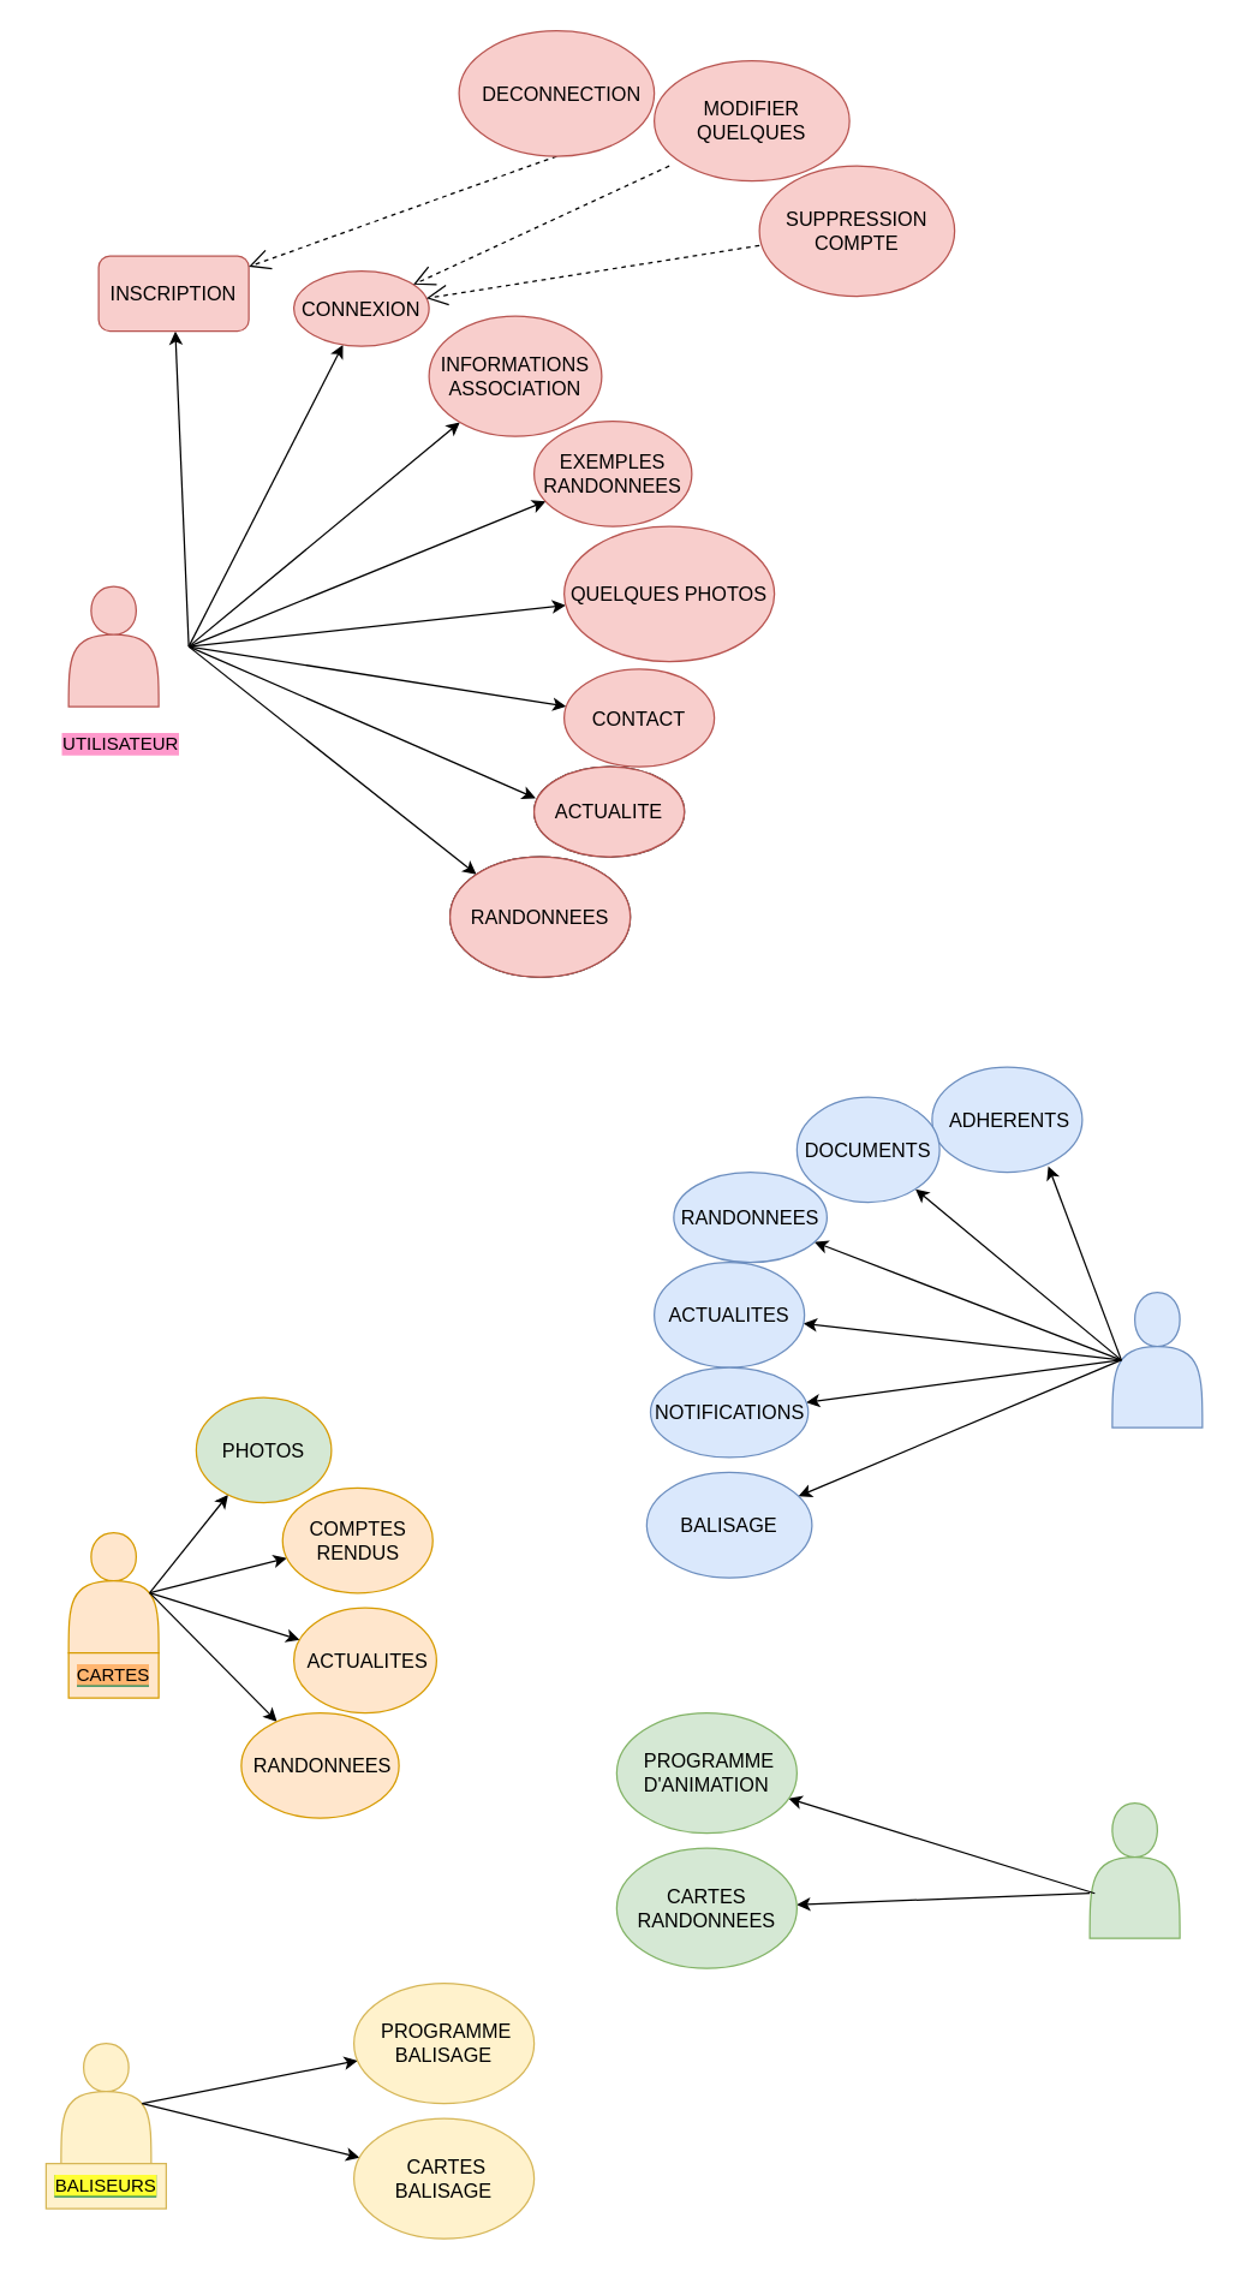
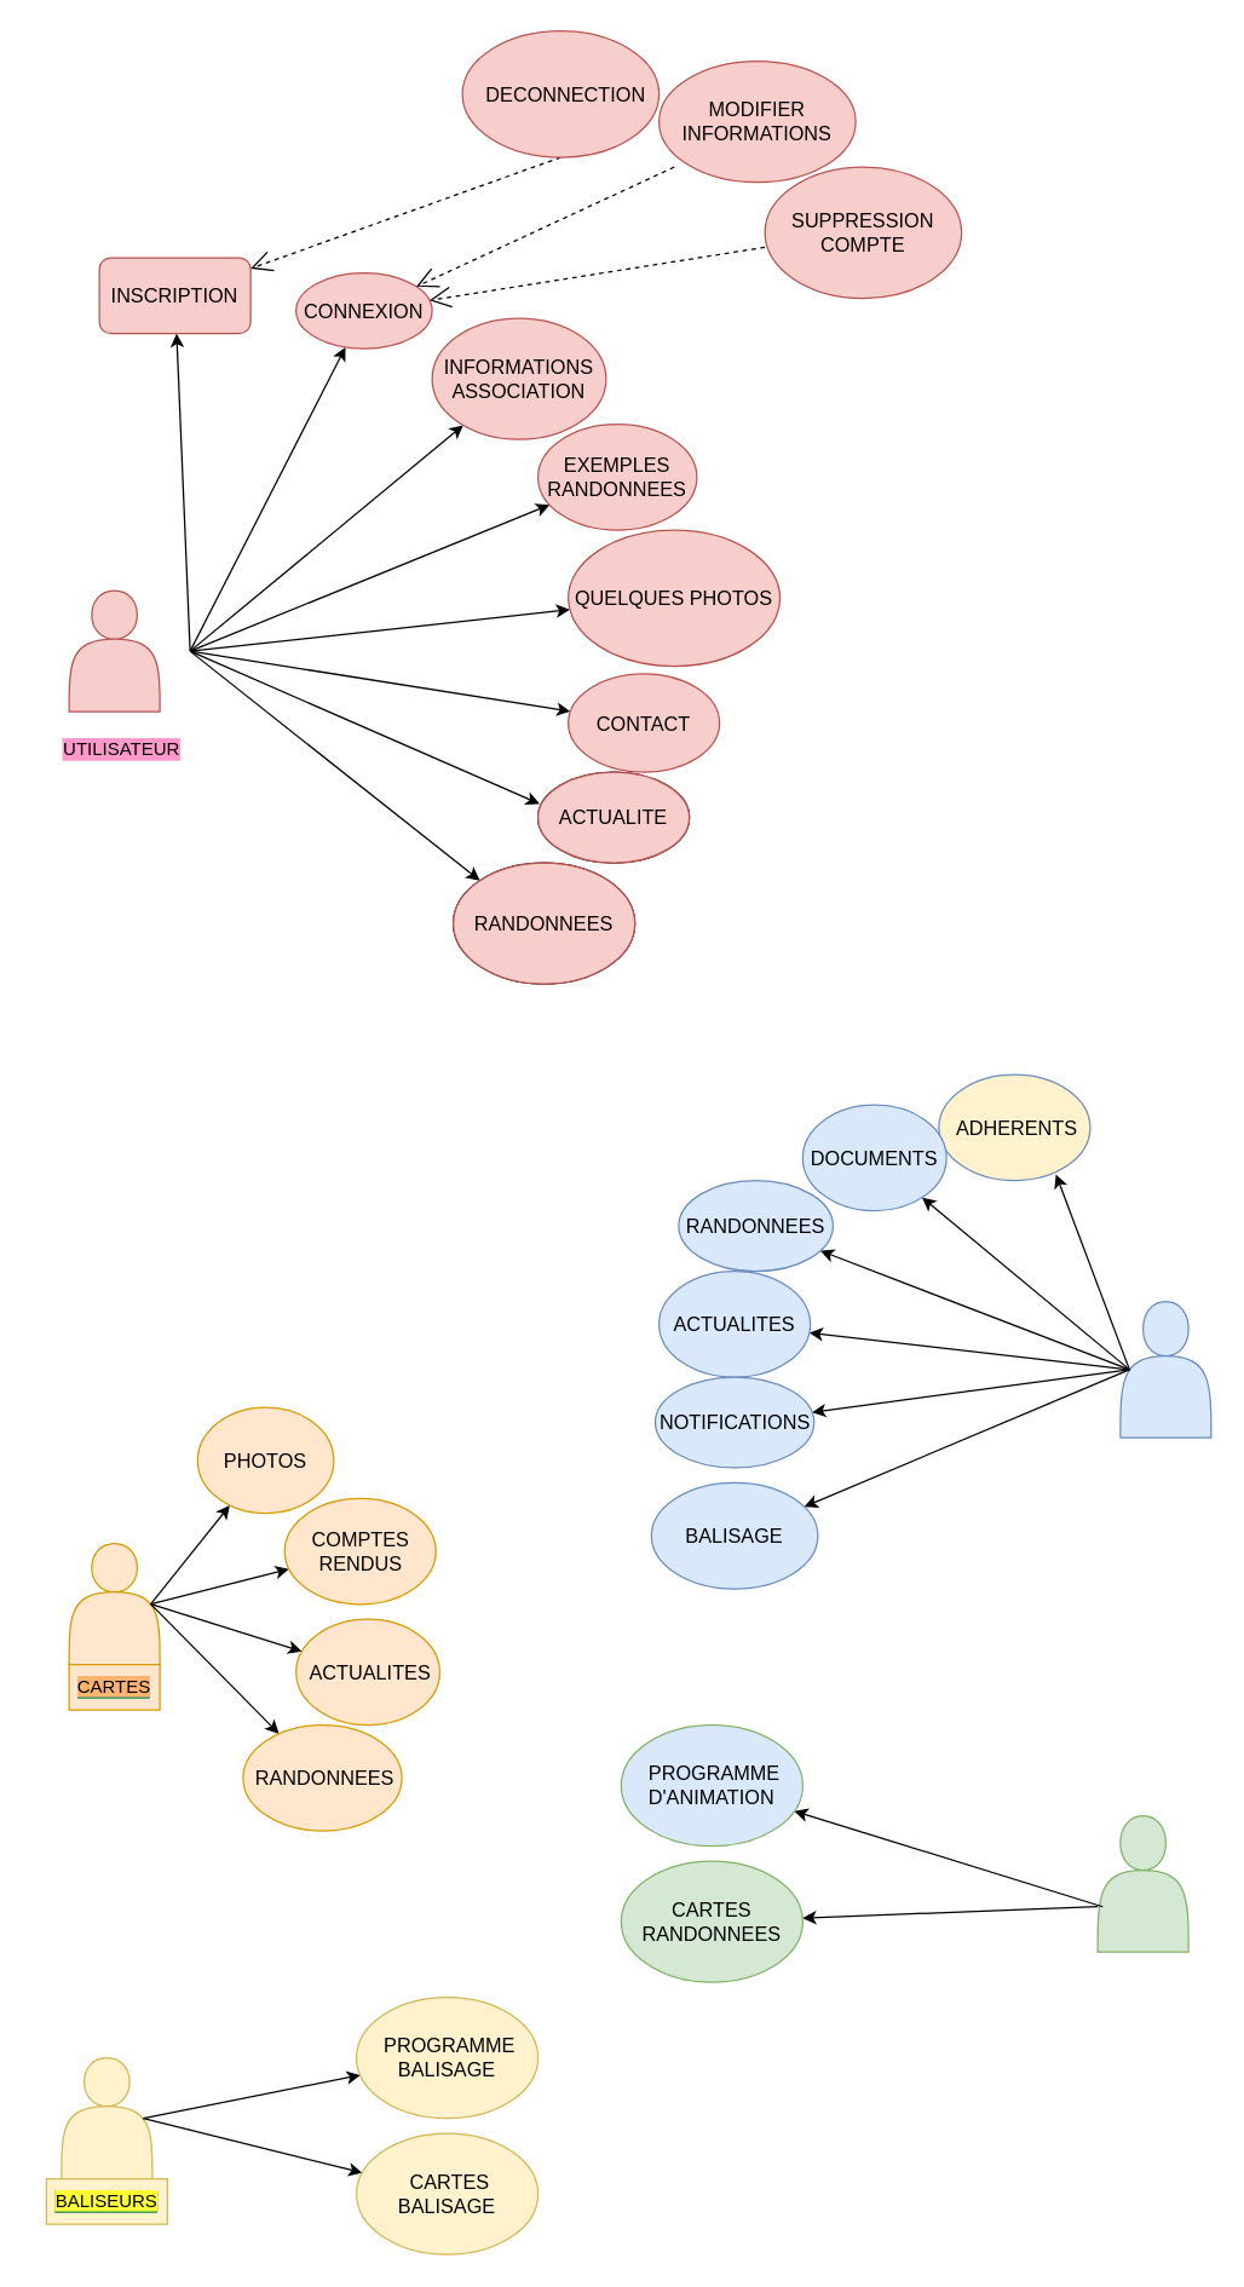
  <mxCell id="0" />
  <mxCell id="1" parent="0" />
  <mxCell id="2" value="" style="shape=actor;whiteSpace=wrap;html=1;fillColor=#f8cecc;strokeColor=#b85450;" parent="1" vertex="1"><mxGeometry x="45" y="390" width="60" height="80" as="geometry" /></mxCell>
  <mxCell id="3" value="" style="shape=actor;whiteSpace=wrap;html=1;fillColor=#dae8fc;strokeColor=#6c8ebf;" parent="1" vertex="1"><mxGeometry x="740" y="860" width="60" height="90" as="geometry" /></mxCell>
  <mxCell id="4" value="" style="endArrow=classic;html=1;rounded=0;" parent="1" target="5" edge="1"><mxGeometry width="50" height="50" relative="1" as="geometry"><mxPoint x="125" y="430" as="sourcePoint" /><mxPoint x="265" y="310" as="targetPoint" /></mxGeometry></mxCell>
  <mxCell id="5" value="INSCRIPTION" style="whiteSpace=wrap;html=1;fontSize=13;fillColor=#f8cecc;strokeColor=#b85450;rounded=1;" parent="1" vertex="1"><mxGeometry x="65" y="170" width="100" height="50" as="geometry" /></mxCell>
  <mxCell id="6" value="" style="endArrow=classic;html=1;rounded=0;" parent="1" target="7" edge="1"><mxGeometry width="50" height="50" relative="1" as="geometry"><mxPoint x="125" y="430" as="sourcePoint" /><mxPoint x="444" y="400" as="targetPoint" /></mxGeometry></mxCell>
  <mxCell id="7" value="CONNEXION" style="ellipse;whiteSpace=wrap;html=1;fontSize=13;fillColor=#f8cecc;strokeColor=#b85450;" parent="1" vertex="1"><mxGeometry x="195" y="180" width="90" height="50" as="geometry" /></mxCell>
  <mxCell id="8" value="" style="endArrow=classic;html=1;rounded=0;" parent="1" target="9" edge="1"><mxGeometry width="50" height="50" relative="1" as="geometry"><mxPoint x="125" y="430" as="sourcePoint" /><mxPoint x="405" y="390" as="targetPoint" /></mxGeometry></mxCell>
  <mxCell id="9" value="INFORMATIONS ASSOCIATION" style="ellipse;whiteSpace=wrap;html=1;fontSize=13;fillColor=#f8cecc;strokeColor=#b85450;" parent="1" vertex="1"><mxGeometry x="285" y="210" width="115" height="80" as="geometry" /></mxCell>
  <mxCell id="10" value="" style="endArrow=classic;html=1;rounded=0;" parent="1" target="11" edge="1"><mxGeometry width="50" height="50" relative="1" as="geometry"><mxPoint x="125" y="430" as="sourcePoint" /><mxPoint x="455" y="500" as="targetPoint" /></mxGeometry></mxCell>
  <mxCell id="11" value="EXEMPLES RANDONNEES" style="ellipse;whiteSpace=wrap;html=1;fontSize=13;fillColor=#f8cecc;strokeColor=#b85450;" parent="1" vertex="1"><mxGeometry x="355" y="280" width="105" height="70" as="geometry" /></mxCell>
  <mxCell id="12" value="" style="endArrow=classic;html=1;rounded=0;" parent="1" target="13" edge="1"><mxGeometry width="50" height="50" relative="1" as="geometry"><mxPoint x="125" y="430" as="sourcePoint" /><mxPoint x="634" y="590" as="targetPoint" /></mxGeometry></mxCell>
  <mxCell id="13" value="QUELQUES PHOTOS" style="ellipse;whiteSpace=wrap;html=1;fontSize=13;fillColor=#f8cecc;strokeColor=#b85450;" parent="1" vertex="1"><mxGeometry x="375" y="350" width="140" height="90" as="geometry" /></mxCell>
  <mxCell id="14" value="" style="endArrow=classic;html=1;rounded=0;" parent="1" target="15" edge="1"><mxGeometry width="50" height="50" relative="1" as="geometry"><mxPoint x="125" y="430" as="sourcePoint" /><mxPoint x="595" y="580" as="targetPoint" /></mxGeometry></mxCell>
  <mxCell id="15" value="CONTACT" style="ellipse;whiteSpace=wrap;html=1;fontSize=13;fillColor=#f8cecc;strokeColor=#b85450;" parent="1" vertex="1"><mxGeometry x="375" y="445" width="100" height="65" as="geometry" /></mxCell>
  <mxCell id="16" value="Use" style="endArrow=open;endSize=12;dashed=1;rounded=0;fontColor=none;html=1;noLabel=1;" parent="1" target="7" edge="1"><mxGeometry width="160" relative="1" as="geometry"><mxPoint x="445" y="110" as="sourcePoint" /><mxPoint x="465" y="320" as="targetPoint" /></mxGeometry></mxCell>
- <mxCell id="17" value="&lt;font style=&quot;font-size: 13px;&quot;&gt;MODIFIER QUELQUES&lt;/font&gt;" style="ellipse;whiteSpace=wrap;html=1;fillColor=#f8cecc;strokeColor=#b85450;fontSize=13;" parent="1" vertex="1"><mxGeometry x="435" y="40" width="130" height="80" as="geometry" /></mxCell>
+ <mxCell id="17" value="&lt;font style=&quot;font-size: 13px;&quot;&gt;MODIFIER INFORMATIONS&lt;/font&gt;" style="ellipse;whiteSpace=wrap;html=1;fillColor=#f8cecc;strokeColor=#b85450;fontSize=13;" parent="1" vertex="1"><mxGeometry x="435" y="40" width="130" height="80" as="geometry" /></mxCell>
  <mxCell id="18" value="&lt;font style=&quot;font-size: 13px;&quot;&gt;SUPPRESSION COMPTE&lt;/font&gt;" style="ellipse;whiteSpace=wrap;html=1;fillColor=#f8cecc;strokeColor=#b85450;fontSize=13;" parent="1" vertex="1"><mxGeometry x="505" y="110" width="130" height="86.77" as="geometry" /></mxCell>
  <mxCell id="19" value="Use" style="endArrow=open;endSize=12;dashed=1;rounded=0;fontColor=none;html=1;noLabel=1;exitX=0.5;exitY=1;exitDx=0;exitDy=0;" parent="1" source="20" target="5" edge="1"><mxGeometry width="160" relative="1" as="geometry"><mxPoint x="325" y="93.54" as="sourcePoint" /><mxPoint x="258.635" y="196.774" as="targetPoint" /></mxGeometry></mxCell>
  <mxCell id="20" value="&lt;font style=&quot;font-size: 13px;&quot;&gt;&amp;nbsp; DECONNECTION&lt;/font&gt;" style="ellipse;whiteSpace=wrap;html=1;fillColor=#f8cecc;strokeColor=#b85450;fontSize=13;" parent="1" vertex="1"><mxGeometry x="305" y="20" width="130" height="83.54" as="geometry" /></mxCell>
  <mxCell id="21" value="Use" style="endArrow=open;endSize=12;dashed=1;rounded=0;fontColor=none;html=1;noLabel=1;" parent="1" target="7" edge="1"><mxGeometry width="160" relative="1" as="geometry"><mxPoint x="505" y="163" as="sourcePoint" /><mxPoint x="438.635" y="266.234" as="targetPoint" /></mxGeometry></mxCell>
  <mxCell id="22" value="ACUALITE" style="ellipse;whiteSpace=wrap;html=1;fontSize=10;fontColor=none;" parent="1" vertex="1"><mxGeometry x="355" y="510" width="100" height="60" as="geometry" /></mxCell>
  <mxCell id="23" value="" style="endArrow=classic;html=1;rounded=0;entryX=0.01;entryY=0.35;entryDx=0;entryDy=0;entryPerimeter=0;" parent="1" target="22" edge="1"><mxGeometry width="50" height="50" relative="1" as="geometry"><mxPoint x="125" y="430" as="sourcePoint" /><mxPoint x="386.392" y="479.885" as="targetPoint" /></mxGeometry></mxCell>
  <mxCell id="24" value="RANDONNEES" style="ellipse;whiteSpace=wrap;html=1;fontSize=10;fontColor=none;" parent="1" vertex="1"><mxGeometry x="299" y="570" width="120" height="80" as="geometry" /></mxCell>
  <mxCell id="25" value="" style="endArrow=classic;html=1;rounded=0;fontSize=10;fontColor=none;entryX=0;entryY=0;entryDx=0;entryDy=0;" parent="1" target="24" edge="1"><mxGeometry width="50" height="50" relative="1" as="geometry"><mxPoint x="125" y="430" as="sourcePoint" /><mxPoint x="405" y="450" as="targetPoint" /></mxGeometry></mxCell>
  <mxCell id="26" value="" style="endArrow=classic;html=1;rounded=0;fontSize=12;fontColor=#FFFFFF;entryX=0.774;entryY=0.942;entryDx=0;entryDy=0;entryPerimeter=0;exitX=0.1;exitY=0.5;exitDx=0;exitDy=0;exitPerimeter=0;" parent="1" source="3" target="43" edge="1"><mxGeometry width="50" height="50" relative="1" as="geometry"><mxPoint x="740" y="880" as="sourcePoint" /><mxPoint x="530" y="780" as="targetPoint" /></mxGeometry></mxCell>
  <mxCell id="27" value="" style="endArrow=classic;html=1;rounded=0;fontSize=12;fontColor=#FFFFFF;exitX=0.1;exitY=0.5;exitDx=0;exitDy=0;exitPerimeter=0;" parent="1" source="3" target="45" edge="1"><mxGeometry width="50" height="50" relative="1" as="geometry"><mxPoint x="690" y="905" as="sourcePoint" /><mxPoint x="480" y="890" as="targetPoint" /></mxGeometry></mxCell>
  <mxCell id="28" value="" style="endArrow=classic;html=1;rounded=0;fontSize=12;fontColor=#FFFFFF;exitX=0.1;exitY=0.5;exitDx=0;exitDy=0;exitPerimeter=0;" parent="1" source="3" target="44" edge="1"><mxGeometry width="50" height="50" relative="1" as="geometry"><mxPoint x="700" y="880" as="sourcePoint" /><mxPoint x="490" y="840" as="targetPoint" /></mxGeometry></mxCell>
  <mxCell id="29" value="" style="endArrow=classic;html=1;rounded=0;fontSize=12;fontColor=#FFFFFF;exitX=0.1;exitY=0.5;exitDx=0;exitDy=0;exitPerimeter=0;" parent="1" source="3" target="46" edge="1"><mxGeometry width="50" height="50" relative="1" as="geometry"><mxPoint x="710" y="940" as="sourcePoint" /><mxPoint x="470" y="950" as="targetPoint" /></mxGeometry></mxCell>
  <mxCell id="30" value="" style="shape=actor;whiteSpace=wrap;html=1;fillColor=#ffe6cc;strokeColor=#d79b00;" parent="1" vertex="1"><mxGeometry x="45" y="1020" width="60" height="80" as="geometry" /></mxCell>
  <mxCell id="31" value="&lt;span style=&quot;background-color: rgb(255, 181, 112);&quot;&gt;CARTES&lt;/span&gt;" style="text;html=1;strokeColor=#d79b00;fillColor=#ffe6cc;align=center;verticalAlign=middle;whiteSpace=wrap;rounded=0;fontSize=12;labelBackgroundColor=#198754;" parent="1" vertex="1"><mxGeometry x="45" y="1100" width="60" height="30" as="geometry" /></mxCell>
  <mxCell id="32" value="" style="endArrow=classic;html=1;rounded=0;fontSize=12;fontColor=#FFFFFF;exitX=0.9;exitY=0.5;exitDx=0;exitDy=0;exitPerimeter=0;" parent="1" source="30" target="53" edge="1"><mxGeometry width="50" height="50" relative="1" as="geometry"><mxPoint x="370" y="1110" as="sourcePoint" /><mxPoint x="210" y="980" as="targetPoint" /></mxGeometry></mxCell>
  <mxCell id="33" value="" style="endArrow=classic;html=1;rounded=0;fontSize=12;fontColor=#FFFFFF;exitX=0.9;exitY=0.5;exitDx=0;exitDy=0;exitPerimeter=0;" parent="1" source="30" target="54" edge="1"><mxGeometry width="50" height="50" relative="1" as="geometry"><mxPoint x="109" y="1070" as="sourcePoint" /><mxPoint x="230" y="1020" as="targetPoint" /></mxGeometry></mxCell>
  <mxCell id="34" value="" style="endArrow=classic;html=1;rounded=0;fontSize=12;fontColor=#FFFFFF;exitX=0.9;exitY=0.5;exitDx=0;exitDy=0;exitPerimeter=0;" parent="1" source="30" target="55" edge="1"><mxGeometry width="50" height="50" relative="1" as="geometry"><mxPoint x="119" y="1080" as="sourcePoint" /><mxPoint x="260" y="1060" as="targetPoint" /></mxGeometry></mxCell>
  <mxCell id="35" value="" style="endArrow=classic;html=1;rounded=0;fontSize=12;fontColor=#FFFFFF;exitX=0.9;exitY=0.5;exitDx=0;exitDy=0;exitPerimeter=0;" parent="1" source="30" target="56" edge="1"><mxGeometry width="50" height="50" relative="1" as="geometry"><mxPoint x="129" y="1090" as="sourcePoint" /><mxPoint x="250" y="1100" as="targetPoint" /></mxGeometry></mxCell>
  <mxCell id="36" value="" style="shape=actor;whiteSpace=wrap;html=1;fillColor=#d5e8d4;strokeColor=#82b366;" parent="1" vertex="1"><mxGeometry x="725" y="1200" width="60" height="90" as="geometry" /></mxCell>
  <mxCell id="37" value="" style="endArrow=classic;html=1;rounded=0;fontSize=12;fontColor=#FFFFFF;exitX=0.056;exitY=0.668;exitDx=0;exitDy=0;exitPerimeter=0;" parent="1" source="36" target="52" edge="1"><mxGeometry width="50" height="50" relative="1" as="geometry"><mxPoint x="295" y="1310" as="sourcePoint" /><mxPoint x="490" y="1190" as="targetPoint" /></mxGeometry></mxCell>
  <mxCell id="38" value="" style="endArrow=classic;html=1;rounded=0;fontSize=12;fontColor=#FFFFFF;" parent="1" target="51" edge="1"><mxGeometry width="50" height="50" relative="1" as="geometry"><mxPoint x="725" y="1260" as="sourcePoint" /><mxPoint x="475" y="1180" as="targetPoint" /></mxGeometry></mxCell>
  <mxCell id="39" value="" style="shape=actor;whiteSpace=wrap;html=1;fillColor=#fff2cc;strokeColor=#d6b656;" parent="1" vertex="1"><mxGeometry x="40" y="1360" width="60" height="80" as="geometry" /></mxCell>
  <mxCell id="40" value="&lt;span style=&quot;background-color: rgb(255, 255, 51);&quot;&gt;BALISEURS&lt;/span&gt;" style="text;html=1;strokeColor=#d6b656;fillColor=#fff2cc;align=center;verticalAlign=middle;whiteSpace=wrap;rounded=0;fontSize=12;labelBackgroundColor=#198754;" parent="1" vertex="1"><mxGeometry x="30" y="1440" width="80" height="30" as="geometry" /></mxCell>
  <mxCell id="41" value="" style="endArrow=classic;html=1;rounded=0;fontSize=12;fontColor=#FFFFFF;exitX=0.9;exitY=0.5;exitDx=0;exitDy=0;exitPerimeter=0;" parent="1" source="39" target="50" edge="1"><mxGeometry width="50" height="50" relative="1" as="geometry"><mxPoint x="365" y="1450" as="sourcePoint" /><mxPoint x="205" y="1320" as="targetPoint" /></mxGeometry></mxCell>
  <mxCell id="42" value="" style="endArrow=classic;html=1;rounded=0;fontSize=12;fontColor=#FFFFFF;exitX=0.9;exitY=0.5;exitDx=0;exitDy=0;exitPerimeter=0;" parent="1" source="39" target="49" edge="1"><mxGeometry width="50" height="50" relative="1" as="geometry"><mxPoint x="104" y="1410" as="sourcePoint" /><mxPoint x="245" y="1350" as="targetPoint" /></mxGeometry></mxCell>
- <mxCell id="43" value="&lt;span style=&quot;font-size: 13px;&quot;&gt;&lt;font color=&quot;#000000&quot; style=&quot;font-size: 13px;&quot;&gt;&amp;nbsp;ADHERENTS&lt;/font&gt;&lt;/span&gt;" style="ellipse;whiteSpace=wrap;html=1;labelBackgroundColor=none;fontSize=13;fillColor=#dae8fc;strokeColor=#6c8ebf;" parent="1" vertex="1"><mxGeometry x="620" y="710" width="100" height="70" as="geometry" /></mxCell>
+ <mxCell id="43" value="&lt;span style=&quot;font-size: 13px;&quot;&gt;&lt;font color=&quot;#000000&quot; style=&quot;font-size: 13px;&quot;&gt;&amp;nbsp;ADHERENTS&lt;/font&gt;&lt;/span&gt;" style="ellipse;whiteSpace=wrap;html=1;labelBackgroundColor=none;fontSize=13;fillColor=#fff2cc;strokeColor=#6c8ebf;" parent="1" vertex="1"><mxGeometry x="620" y="710" width="100" height="70" as="geometry" /></mxCell>
  <mxCell id="44" value="DOCUMENTS" style="ellipse;whiteSpace=wrap;html=1;labelBackgroundColor=none;fontSize=13;fillColor=#dae8fc;strokeColor=#6c8ebf;" parent="1" vertex="1"><mxGeometry x="530" y="730" width="95" height="70" as="geometry" /></mxCell>
  <mxCell id="45" value="RANDONNEES" style="ellipse;whiteSpace=wrap;html=1;labelBackgroundColor=none;fontSize=13;fillColor=#dae8fc;strokeColor=#6c8ebf;" parent="1" vertex="1"><mxGeometry x="448" y="780" width="102" height="60" as="geometry" /></mxCell>
  <mxCell id="46" value="ACTUALITES" style="ellipse;whiteSpace=wrap;html=1;labelBackgroundColor=none;fontSize=13;fillColor=#dae8fc;strokeColor=#6c8ebf;" parent="1" vertex="1"><mxGeometry x="435" y="840" width="100" height="70" as="geometry" /></mxCell>
  <mxCell id="47" value="" style="endArrow=classic;html=1;rounded=0;fontSize=17;fontColor=#000000;exitX=0.1;exitY=0.5;exitDx=0;exitDy=0;exitPerimeter=0;" parent="1" source="3" target="48" edge="1"><mxGeometry width="50" height="50" relative="1" as="geometry"><mxPoint x="370" y="970" as="sourcePoint" /><mxPoint x="540" y="960" as="targetPoint" /></mxGeometry></mxCell>
  <mxCell id="48" value="&lt;font style=&quot;font-size: 13px;&quot;&gt;NOTIFICATIONS&lt;/font&gt;" style="ellipse;whiteSpace=wrap;html=1;labelBackgroundColor=none;fontSize=13;fillColor=#dae8fc;strokeColor=#6c8ebf;" parent="1" vertex="1"><mxGeometry x="432.5" y="910" width="105" height="59.82" as="geometry" /></mxCell>
  <mxCell id="49" value="&amp;nbsp;CARTES BALISAGE" style="ellipse;whiteSpace=wrap;html=1;labelBackgroundColor=none;fontSize=13;fillColor=#fff2cc;strokeColor=#d6b656;" parent="1" vertex="1"><mxGeometry x="235" y="1410" width="120" height="80" as="geometry" /></mxCell>
  <mxCell id="50" value="&amp;nbsp;PROGRAMME BALISAGE" style="ellipse;whiteSpace=wrap;html=1;labelBackgroundColor=none;fontSize=13;fillColor=#fff2cc;strokeColor=#d6b656;" parent="1" vertex="1"><mxGeometry x="235" y="1320" width="120" height="80" as="geometry" /></mxCell>
  <mxCell id="51" value="CARTES RANDONNEES" style="ellipse;whiteSpace=wrap;html=1;labelBackgroundColor=none;fontSize=13;fillColor=#d5e8d4;strokeColor=#82b366;" parent="1" vertex="1"><mxGeometry x="410" y="1230" width="120" height="80" as="geometry" /></mxCell>
- <mxCell id="52" value="&amp;nbsp;PROGRAMME D'ANIMATION" style="ellipse;whiteSpace=wrap;html=1;labelBackgroundColor=none;fontSize=13;fillColor=#d5e8d4;strokeColor=#82b366;" parent="1" vertex="1"><mxGeometry x="410" y="1140" width="120" height="80" as="geometry" /></mxCell>
- <mxCell id="53" value="PHOTOS" style="ellipse;whiteSpace=wrap;html=1;labelBackgroundColor=none;fontSize=13;fillColor=#d5e8d4;strokeColor=#d79b00;" parent="1" vertex="1"><mxGeometry x="130" y="930" width="90" height="70" as="geometry" /></mxCell>
+ <mxCell id="52" value="&amp;nbsp;PROGRAMME D'ANIMATION" style="ellipse;whiteSpace=wrap;html=1;labelBackgroundColor=none;fontSize=13;fillColor=#dae8fc;strokeColor=#82b366;" parent="1" vertex="1"><mxGeometry x="410" y="1140" width="120" height="80" as="geometry" /></mxCell>
+ <mxCell id="53" value="PHOTOS" style="ellipse;whiteSpace=wrap;html=1;labelBackgroundColor=none;fontSize=13;fillColor=#ffe6cc;strokeColor=#d79b00;" parent="1" vertex="1"><mxGeometry x="130" y="930" width="90" height="70" as="geometry" /></mxCell>
  <mxCell id="54" value="COMPTES RENDUS" style="ellipse;whiteSpace=wrap;html=1;labelBackgroundColor=none;fontSize=13;fillColor=#ffe6cc;strokeColor=#d79b00;" parent="1" vertex="1"><mxGeometry x="187.5" y="990.18" width="100" height="70" as="geometry" /></mxCell>
  <mxCell id="55" value="&amp;nbsp;ACTUALITES" style="ellipse;whiteSpace=wrap;html=1;labelBackgroundColor=none;fontSize=13;fillColor=#ffe6cc;strokeColor=#d79b00;" parent="1" vertex="1"><mxGeometry x="195" y="1070" width="95" height="70" as="geometry" /></mxCell>
  <mxCell id="56" value="&amp;nbsp;RANDONNEES" style="ellipse;whiteSpace=wrap;html=1;labelBackgroundColor=none;fontSize=13;fillColor=#ffe6cc;strokeColor=#d79b00;" parent="1" vertex="1"><mxGeometry x="160" y="1140" width="105" height="70" as="geometry" /></mxCell>
  <mxCell id="57" value="" style="endArrow=classic;html=1;rounded=0;fontSize=10;fontColor=#000000;exitX=0.1;exitY=0.5;exitDx=0;exitDy=0;exitPerimeter=0;" parent="1" source="3" target="58" edge="1"><mxGeometry width="50" height="50" relative="1" as="geometry"><mxPoint x="370" y="920" as="sourcePoint" /><mxPoint x="550" y="970" as="targetPoint" /></mxGeometry></mxCell>
  <mxCell id="58" value="BALISAGE" style="ellipse;whiteSpace=wrap;html=1;labelBackgroundColor=none;fontSize=13;fillColor=#dae8fc;strokeColor=#6c8ebf;" parent="1" vertex="1"><mxGeometry x="430" y="979.82" width="110" height="70.18" as="geometry" /></mxCell>
  <mxCell id="59" value="RANDONNEES" style="ellipse;whiteSpace=wrap;html=1;fontSize=13;fillColor=#f8cecc;strokeColor=#b85450;" vertex="1" parent="1"><mxGeometry x="299" y="570" width="120" height="80" as="geometry" /></mxCell>
  <mxCell id="60" value="ACTUALITE" style="ellipse;whiteSpace=wrap;html=1;fontSize=13;fillColor=#f8cecc;strokeColor=#b85450;" vertex="1" parent="1"><mxGeometry x="355" y="510" width="100" height="60" as="geometry" /></mxCell>
  <mxCell id="61" value="&lt;font color=&quot;#000000&quot;&gt;UTILISATEUR&lt;/font&gt;" style="text;html=1;strokeColor=none;fillColor=none;align=center;verticalAlign=middle;whiteSpace=wrap;rounded=0;labelBackgroundColor=#FF99CC;fontSize=12;fontColor=#FFFFFF;" vertex="1" parent="1"><mxGeometry x="20" y="480" width="120" height="30" as="geometry" /></mxCell>
